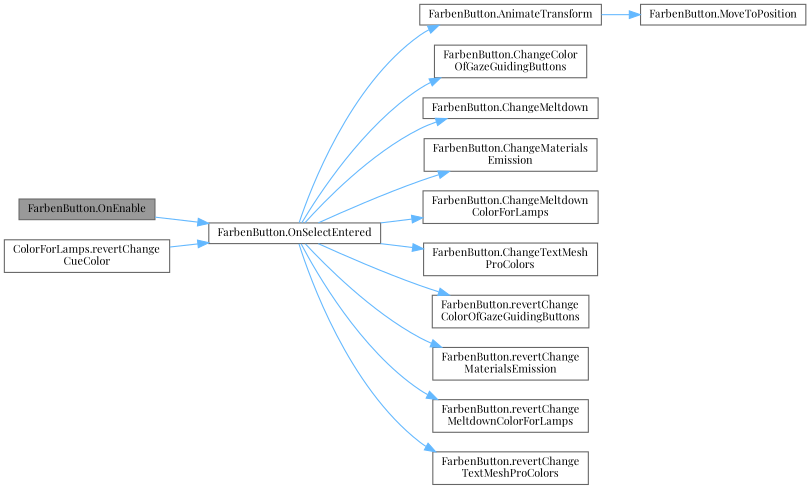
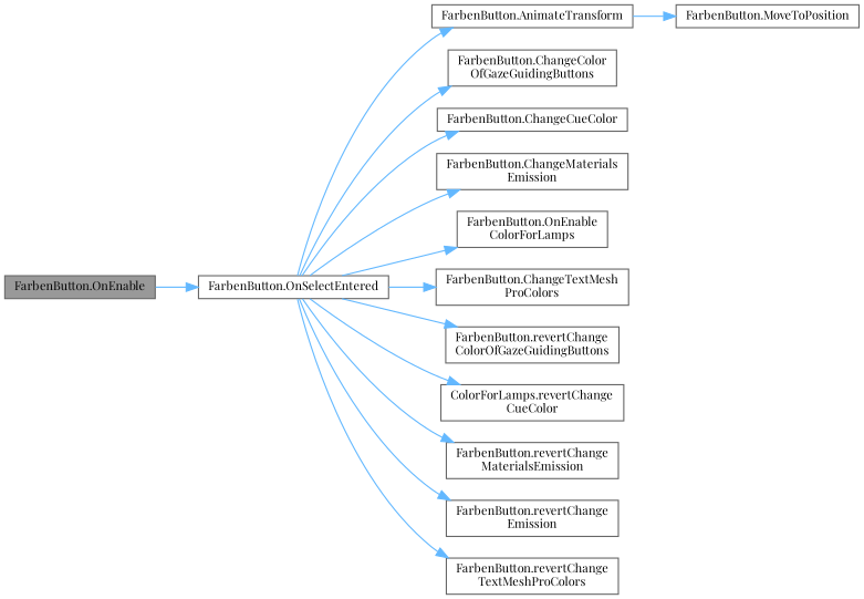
  digraph {
    fontname="Playfair Display"
    rankdir=LR
    node [color=grey40 fillcolor=white fontname="Playfair Display" fontsize=10 shape=box style=filled]
    edge [color=steelblue1 fontname="Playfair Display" fontsize=10 labelfontname=Helvetica labelfontsize=10 style=solid]
    n1 [color=gray40 fillcolor=grey60 fontcolor=black height=0.2 label="FarbenButton.OnEnable" width=0.4]
    n2 [height=0.2 label="FarbenButton.OnSelectEntered" width=0.4]
    n3 [height=0.2 label="FarbenButton.AnimateTransform" width=0.4]
    n4 [height=0.2 label="FarbenButton.ChangeColor\lOfGazeGuidingButtons" width=0.4]
-   n5 [height=0.2 label="FarbenButton.ChangeMeltdown" width=0.4]
+   n5 [height=0.2 label="FarbenButton.ChangeCueColor" width=0.4]
    n6 [height=0.2 label="FarbenButton.ChangeMaterials\lEmission" width=0.4]
-   n7 [height=0.2 label="FarbenButton.ChangeMeltdown\lColorForLamps" width=0.4]
+   n7 [height=0.2 label="FarbenButton.OnEnable\lColorForLamps" width=0.4]
    n8 [height=0.2 label="FarbenButton.ChangeTextMesh\lProColors" width=0.4]
    n9 [height=0.2 label="FarbenButton.revertChange\lColorOfGazeGuidingButtons" width=0.4]
    n10 [height=0.2 label="ColorForLamps.revertChange\lCueColor" width=0.4]
    n11 [height=0.2 label="FarbenButton.revertChange\lMaterialsEmission" width=0.4]
-   n12 [height=0.2 label="FarbenButton.revertChange\lMeltdownColorForLamps" width=0.4]
+   n12 [height=0.2 label="FarbenButton.revertChange\lEmission" width=0.4]
    n13 [height=0.2 label="FarbenButton.revertChange\lTextMeshProColors" width=0.4]
    n14 [height=0.2 label="FarbenButton.MoveToPosition" width=0.4]
    n1 -> n2
    n2 -> n3
    n2 -> n4
    n2 -> n5
    n2 -> n6
    n2 -> n7
    n2 -> n8
    n2 -> n9
-   n10 -> n2
+   n2 -> n10
    n2 -> n11
    n2 -> n12
    n2 -> n13
    n3 -> n14
  }
